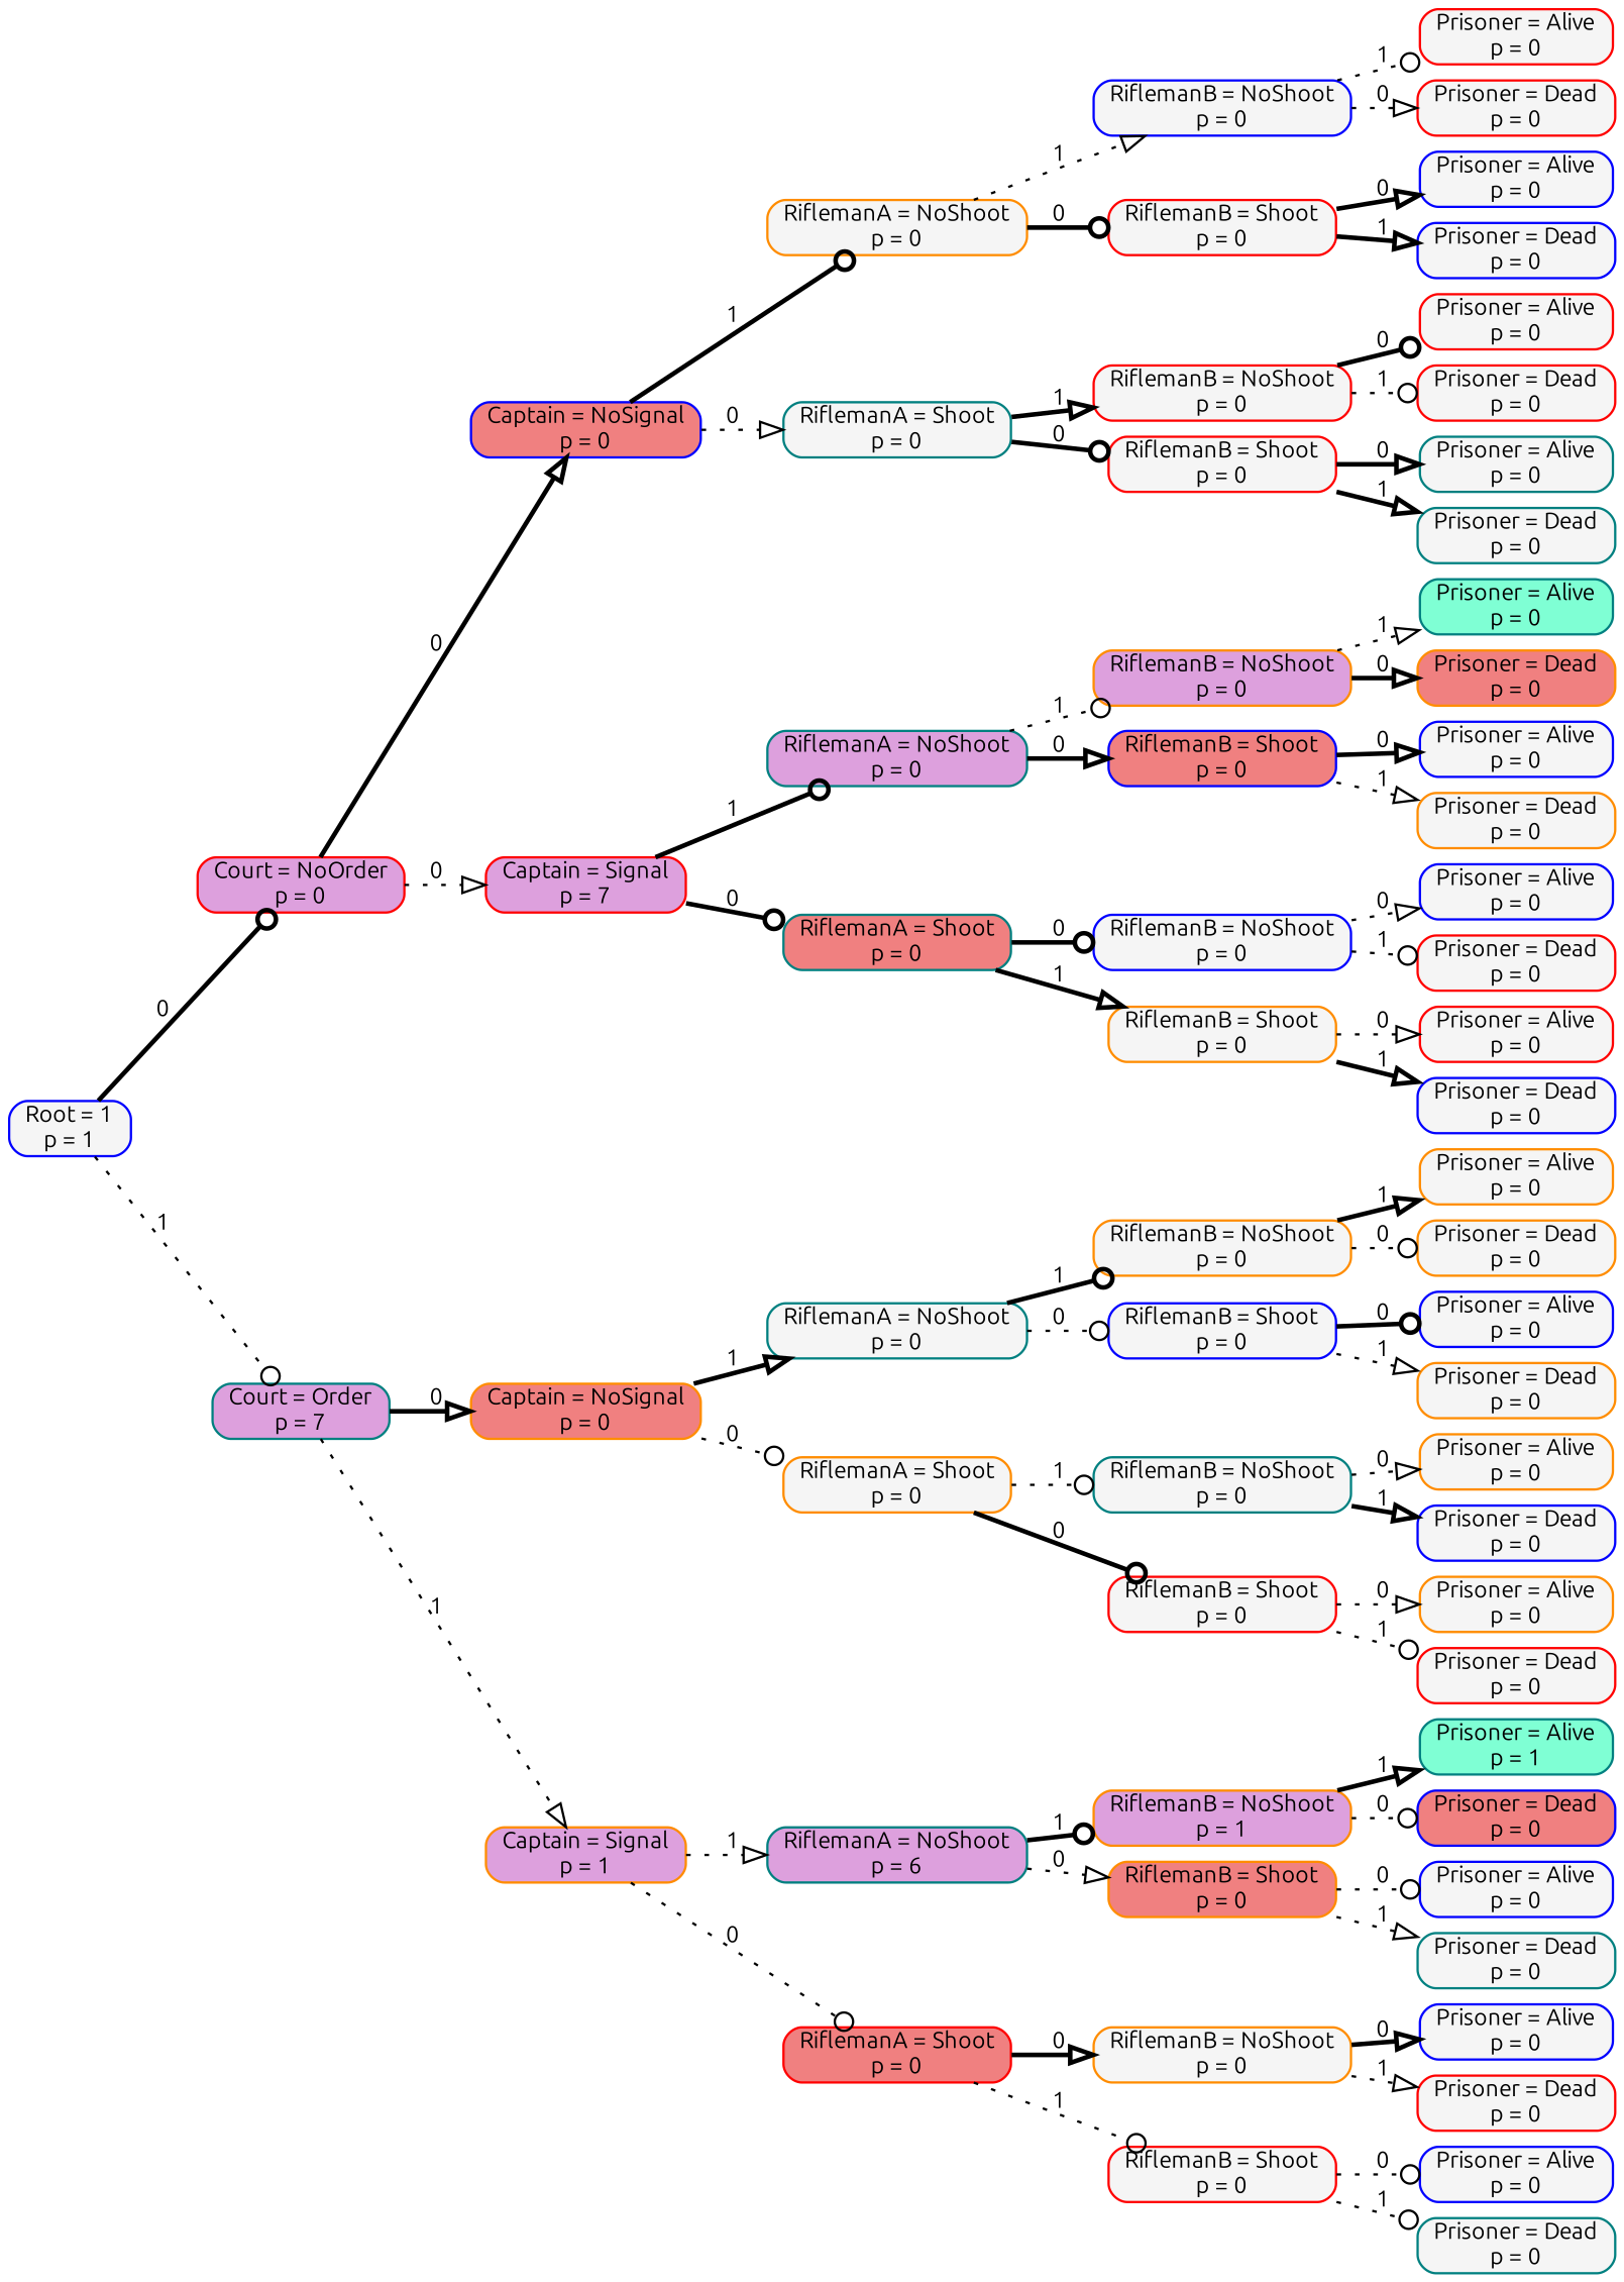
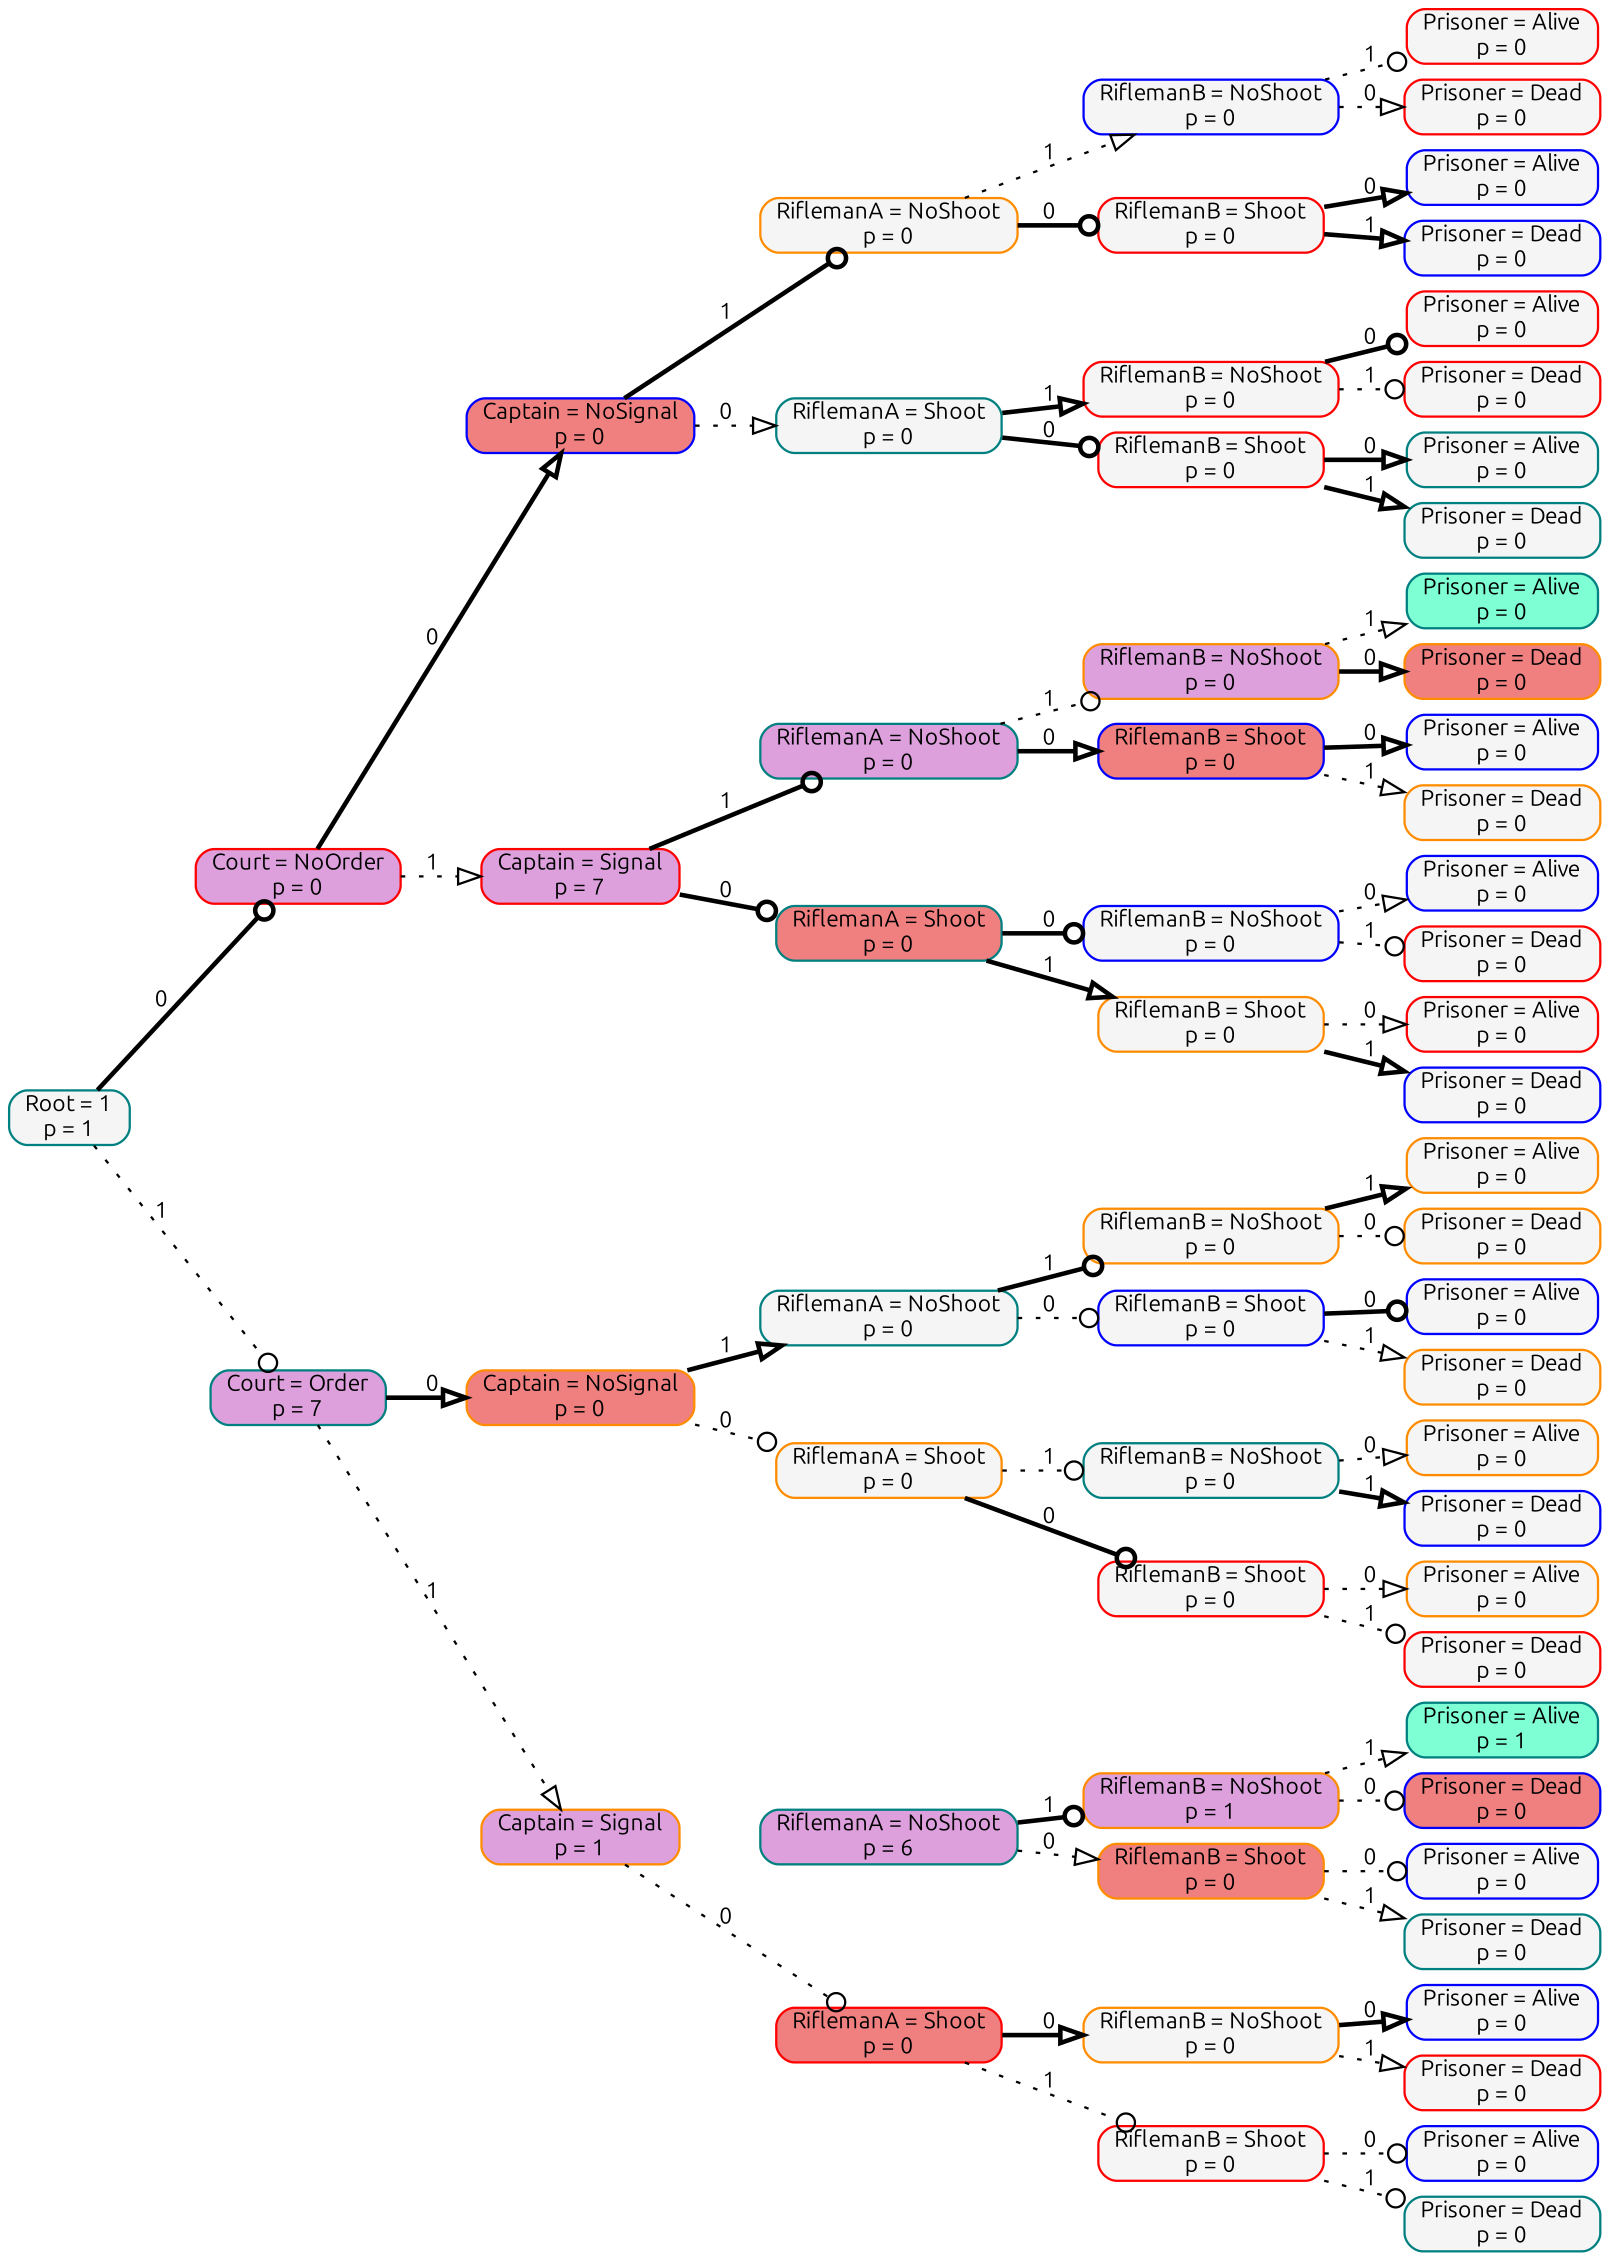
  digraph {
    bgcolor=White
    fontname=Ubuntu
    nodesep=0.1
    rankdir=LR
    ranksep=0.3
    node [color=blue fillcolor=WhiteSmoke fontname=Ubuntu fontsize=10 margin="0.1, 0.02" shape=box style="filled, rounded"]
    edge [arrowhead=onormal fontname=Ubuntu fontsize=10 style=dotted]
-   n1 [height=0.1 label="Root = 1\np = 1" width=0.5]
+   n1 [color=teal height=0.1 label="Root = 1\np = 1" width=0.5]
    n2 [color=red fillcolor=Plum height=0.1 label="Court = NoOrder\np = 0" width=0.5]
    n3 [color=teal fillcolor=Plum height=0.1 label="Court = Order\np = 7" width=0.5]
    n4 [fillcolor=LightCoral height=0.1 label="Captain = NoSignal\np = 0" width=0.5]
    n5 [color=red fillcolor=Plum height=0.1 label="Captain = Signal\np = 7" width=0.5]
    n6 [color=darkorange fillcolor=LightCoral height=0.1 label="Captain = NoSignal\np = 0" width=0.5]
    n7 [color=darkorange fillcolor=Plum height=0.1 label="Captain = Signal\np = 1" width=0.5]
    n8 [color=darkorange height=0.1 label="RiflemanA = NoShoot\np = 0" width=0.5]
    n9 [color=teal height=0.1 label="RiflemanA = Shoot\np = 0" width=0.5]
    n10 [color=teal fillcolor=Plum height=0.1 label="RiflemanA = NoShoot\np = 0" width=0.5]
    n11 [color=teal fillcolor=LightCoral height=0.1 label="RiflemanA = Shoot\np = 0" width=0.5]
    n12 [height=0.1 label="RiflemanB = NoShoot\np = 0" width=0.5]
    n13 [color=red height=0.1 label="RiflemanB = Shoot\np = 0" width=0.5]
    n14 [color=red height=0.1 label="RiflemanB = NoShoot\np = 0" width=0.5]
    n15 [color=red height=0.1 label="RiflemanB = Shoot\np = 0" width=0.5]
    n16 [color=red height=0.1 label="Prisoner = Alive\np = 0" width=0.5]
    n17 [color=red height=0.1 label="Prisoner = Dead\np = 0" width=0.5]
    n18 [height=0.1 label="Prisoner = Alive\np = 0" width=0.5]
    n19 [height=0.1 label="Prisoner = Dead\np = 0" width=0.5]
    n20 [color=red height=0.1 label="Prisoner = Alive\np = 0" width=0.5]
    n21 [color=red height=0.1 label="Prisoner = Dead\np = 0" width=0.5]
    n22 [color=teal height=0.1 label="Prisoner = Alive\np = 0" width=0.5]
    n23 [color=teal height=0.1 label="Prisoner = Dead\np = 0" width=0.5]
    n24 [color=darkorange fillcolor=Plum height=0.1 label="RiflemanB = NoShoot\np = 0" width=0.5]
    n25 [fillcolor=LightCoral height=0.1 label="RiflemanB = Shoot\np = 0" width=0.5]
    n26 [height=0.1 label="RiflemanB = NoShoot\np = 0" width=0.5]
    n27 [color=darkorange height=0.1 label="RiflemanB = Shoot\np = 0" width=0.5]
    n28 [color=teal fillcolor=AquaMarine height=0.1 label="Prisoner = Alive\np = 0" width=0.5]
    n29 [color=darkorange fillcolor=LightCoral height=0.1 label="Prisoner = Dead\np = 0" width=0.5]
    n30 [height=0.1 label="Prisoner = Alive\np = 0" width=0.5]
    n31 [color=darkorange height=0.1 label="Prisoner = Dead\np = 0" width=0.5]
    n32 [height=0.1 label="Prisoner = Alive\np = 0" width=0.5]
    n33 [color=red height=0.1 label="Prisoner = Dead\np = 0" width=0.5]
    n34 [color=red height=0.1 label="Prisoner = Alive\np = 0" width=0.5]
    n35 [height=0.1 label="Prisoner = Dead\np = 0" width=0.5]
    n36 [color=teal height=0.1 label="RiflemanA = NoShoot\np = 0" width=0.5]
    n37 [color=darkorange height=0.1 label="RiflemanA = Shoot\np = 0" width=0.5]
    n38 [color=teal fillcolor=Plum height=0.1 label="RiflemanA = NoShoot\np = 6" width=0.5]
    n39 [color=red fillcolor=LightCoral height=0.1 label="RiflemanA = Shoot\np = 0" width=0.5]
    n40 [color=darkorange height=0.1 label="RiflemanB = NoShoot\np = 0" width=0.5]
    n41 [height=0.1 label="RiflemanB = Shoot\np = 0" width=0.5]
    n42 [color=teal height=0.1 label="RiflemanB = NoShoot\np = 0" width=0.5]
    n43 [color=red height=0.1 label="RiflemanB = Shoot\np = 0" width=0.5]
    n44 [color=darkorange height=0.1 label="Prisoner = Alive\np = 0" width=0.5]
    n45 [color=darkorange height=0.1 label="Prisoner = Dead\np = 0" width=0.5]
    n46 [height=0.1 label="Prisoner = Alive\np = 0" width=0.5]
    n47 [color=darkorange height=0.1 label="Prisoner = Dead\np = 0" width=0.5]
    n48 [color=darkorange height=0.1 label="Prisoner = Alive\np = 0" width=0.5]
    n49 [height=0.1 label="Prisoner = Dead\np = 0" width=0.5]
    n50 [color=darkorange height=0.1 label="Prisoner = Alive\np = 0" width=0.5]
    n51 [color=red height=0.1 label="Prisoner = Dead\np = 0" width=0.5]
    n52 [color=darkorange fillcolor=Plum height=0.1 label="RiflemanB = NoShoot\np = 1" width=0.5]
    n53 [color=darkorange fillcolor=LightCoral height=0.1 label="RiflemanB = Shoot\np = 0" width=0.5]
    n54 [color=darkorange height=0.1 label="RiflemanB = NoShoot\np = 0" width=0.5]
    n55 [color=red height=0.1 label="RiflemanB = Shoot\np = 0" width=0.5]
    n56 [color=teal fillcolor=AquaMarine height=0.1 label="Prisoner = Alive\np = 1" width=0.5]
    n57 [fillcolor=LightCoral height=0.1 label="Prisoner = Dead\np = 0" width=0.5]
    n58 [height=0.1 label="Prisoner = Alive\np = 0" width=0.5]
    n59 [color=teal height=0.1 label="Prisoner = Dead\np = 0" width=0.5]
    n60 [height=0.1 label="Prisoner = Alive\np = 0" width=0.5]
    n61 [color=red height=0.1 label="Prisoner = Dead\np = 0" width=0.5]
    n62 [height=0.1 label="Prisoner = Alive\np = 0" width=0.5]
    n63 [color=teal height=0.1 label="Prisoner = Dead\np = 0" width=0.5]
    n1 -> n2 [arrowhead=odot label=0 style=bold]
    n1 -> n3 [arrowhead=odot label=1]
    n2 -> n4 [label=0 style=bold]
-   n2 -> n5 [label=0]
+   n2 -> n5 [label=1]
    n3 -> n6 [label=0 style=bold]
    n3 -> n7 [label=1]
    n4 -> n8 [arrowhead=odot label=1 style=bold]
    n4 -> n9 [label=0]
    n5 -> n10 [arrowhead=odot label=1 style=bold]
    n5 -> n11 [arrowhead=odot label=0 style=bold]
    n6 -> n36 [label=1 style=bold]
    n6 -> n37 [arrowhead=odot label=0]
-   n7 -> n38 [label=1]
    n7 -> n39 [arrowhead=odot label=0]
    n8 -> n12 [label=1]
    n8 -> n13 [arrowhead=odot label=0 style=bold]
    n9 -> n14 [label=1 style=bold]
    n9 -> n15 [arrowhead=odot label=0 style=bold]
    n10 -> n24 [arrowhead=odot label=1]
    n10 -> n25 [label=0 style=bold]
    n11 -> n26 [arrowhead=odot label=0 style=bold]
    n11 -> n27 [label=1 style=bold]
    n12 -> n16 [arrowhead=odot label=1]
    n12 -> n17 [label=0]
    n13 -> n18 [label=0 style=bold]
    n13 -> n19 [label=1 style=bold]
    n14 -> n20 [arrowhead=odot label=0 style=bold]
    n14 -> n21 [arrowhead=odot label=1]
    n15 -> n22 [label=0 style=bold]
    n15 -> n23 [label=1 style=bold]
    n24 -> n28 [label=1]
    n24 -> n29 [label=0 style=bold]
    n25 -> n30 [label=0 style=bold]
    n25 -> n31 [label=1]
    n26 -> n32 [label=0]
    n26 -> n33 [arrowhead=odot label=1]
    n27 -> n34 [label=0]
    n27 -> n35 [label=1 style=bold]
    n36 -> n40 [arrowhead=odot label=1 style=bold]
    n36 -> n41 [arrowhead=odot label=0]
    n37 -> n42 [arrowhead=odot label=1]
    n37 -> n43 [arrowhead=odot label=0 style=bold]
    n38 -> n52 [arrowhead=odot label=1 style=bold]
    n38 -> n53 [label=0]
    n39 -> n54 [label=0 style=bold]
    n39 -> n55 [arrowhead=odot label=1]
    n40 -> n44 [label=1 style=bold]
    n40 -> n45 [arrowhead=odot label=0]
    n41 -> n46 [arrowhead=odot label=0 style=bold]
    n41 -> n47 [label=1]
    n42 -> n48 [label=0]
    n42 -> n49 [label=1 style=bold]
    n43 -> n50 [label=0]
    n43 -> n51 [arrowhead=odot label=1]
-   n52 -> n56 [label=1 style=bold]
+   n52 -> n56 [label=1]
    n52 -> n57 [arrowhead=odot label=0]
    n53 -> n58 [arrowhead=odot label=0]
    n53 -> n59 [label=1]
    n54 -> n60 [label=0 style=bold]
    n54 -> n61 [label=1]
    n55 -> n62 [arrowhead=odot label=0]
    n55 -> n63 [arrowhead=odot label=1]
  }
